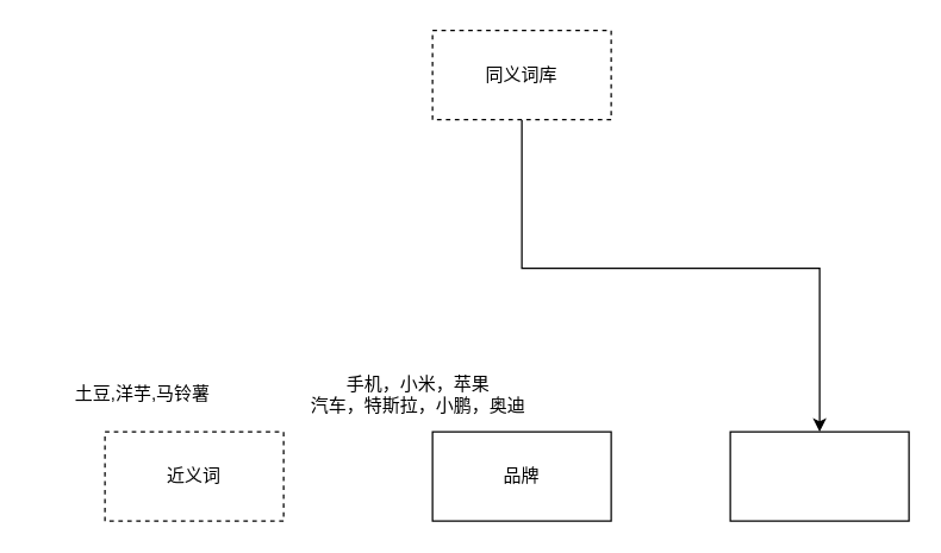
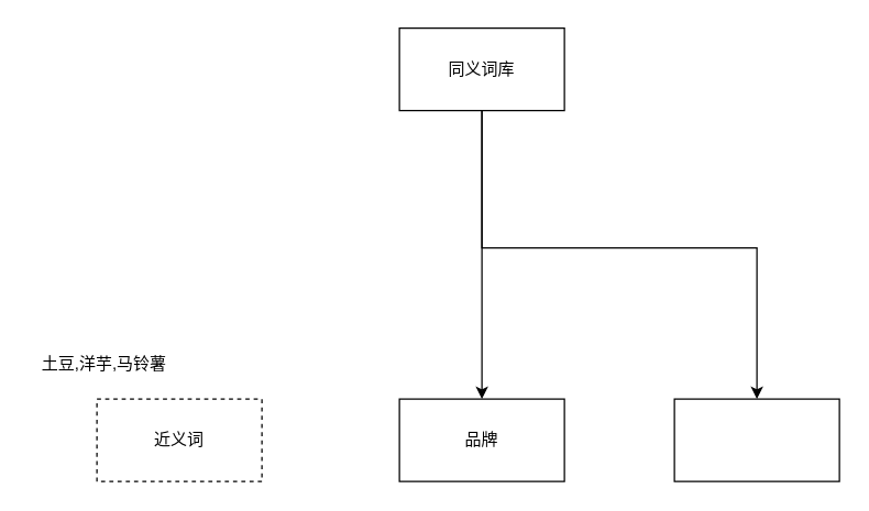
  <mxCell id="0" />
  <mxCell id="1" parent="0" />
+ <mxCell id="2" value="" style="edgeStyle=orthogonalEdgeStyle;rounded=0;orthogonalLoop=1;jettySize=auto;html=1;" edge="1" parent="1" source="4" target="6"><mxGeometry relative="1" as="geometry" /></mxCell>
  <mxCell id="3" value="" style="edgeStyle=orthogonalEdgeStyle;rounded=0;orthogonalLoop=1;jettySize=auto;html=1;" edge="1" parent="1" source="4" target="9"><mxGeometry relative="1" as="geometry"><Array as="points"><mxPoint x="350" y="180" /><mxPoint x="550" y="180" /></Array></mxGeometry></mxCell>
- <mxCell id="4" value="同义词库" style="rounded=0;whiteSpace=wrap;html=1;dashed=1;" vertex="1" parent="1"><mxGeometry x="290" y="20" width="120" height="60" as="geometry" /></mxCell>
+ <mxCell id="4" value="同义词库" style="rounded=0;whiteSpace=wrap;html=1;" vertex="1" parent="1"><mxGeometry x="290" y="20" width="120" height="60" as="geometry" /></mxCell>
  <mxCell id="5" value="近义词" style="whiteSpace=wrap;html=1;rounded=0;dashed=1;" vertex="1" parent="1"><mxGeometry x="70" y="290" width="120" height="60" as="geometry" /></mxCell>
  <mxCell id="6" value="品牌" style="whiteSpace=wrap;html=1;rounded=0;" vertex="1" parent="1"><mxGeometry x="290" y="290" width="120" height="60" as="geometry" /></mxCell>
- <mxCell id="7" value="土豆,洋芋,马铃薯" style="text;html=1;align=center;verticalAlign=middle;resizable=0;points=[];autosize=1;strokeColor=none;fillColor=none;" vertex="1" parent="1"><mxGeometry x="40" y="250" width="110" height="30" as="geometry" /></mxCell>
- <mxCell id="8" value="手机，小米，苹果&lt;br&gt;汽车，特斯拉，小鹏，奥迪" style="text;html=1;align=center;verticalAlign=middle;resizable=0;points=[];autosize=1;strokeColor=none;fillColor=none;" vertex="1" parent="1"><mxGeometry x="195" y="245" width="170" height="40" as="geometry" /></mxCell>
+ <mxCell id="7" value="土豆,洋芋,马铃薯" style="text;html=1;align=center;verticalAlign=middle;resizable=0;points=[];autosize=1;strokeColor=none;fillColor=none;" vertex="1" parent="1"><mxGeometry x="20" y="250" width="110" height="30" as="geometry" /></mxCell>
  <mxCell id="9" value="" style="whiteSpace=wrap;html=1;rounded=0;" vertex="1" parent="1"><mxGeometry x="490" y="290" width="120" height="60" as="geometry" /></mxCell>
